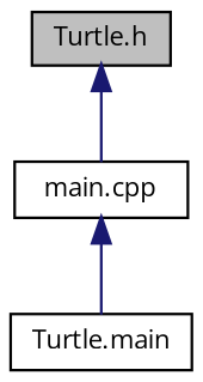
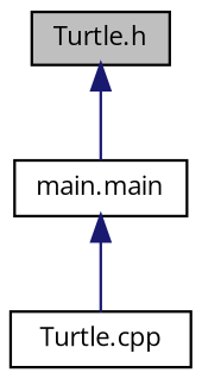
  digraph {
    fontname="Open Sans"
    node [color=black fillcolor=white fontname="Open Sans" fontsize=10 shape=record style=filled]
    edge [color=midnightblue dir=back fontname="Open Sans" fontsize=10 labelfontname=Helvetica labelfontsize=10 style=solid]
    n1 [fillcolor=grey75 fontcolor=black height=0.2 label="Turtle.h" width=0.4]
-   n2 [height=0.2 label="main.cpp" width=0.4]
-   n3 [height=0.2 label="Turtle.main" width=0.4]
+   n2 [height=0.2 label="main.main" width=0.4]
+   n3 [height=0.2 label="Turtle.cpp" width=0.4]
    n1 -> n2
    n2 -> n3
  }
